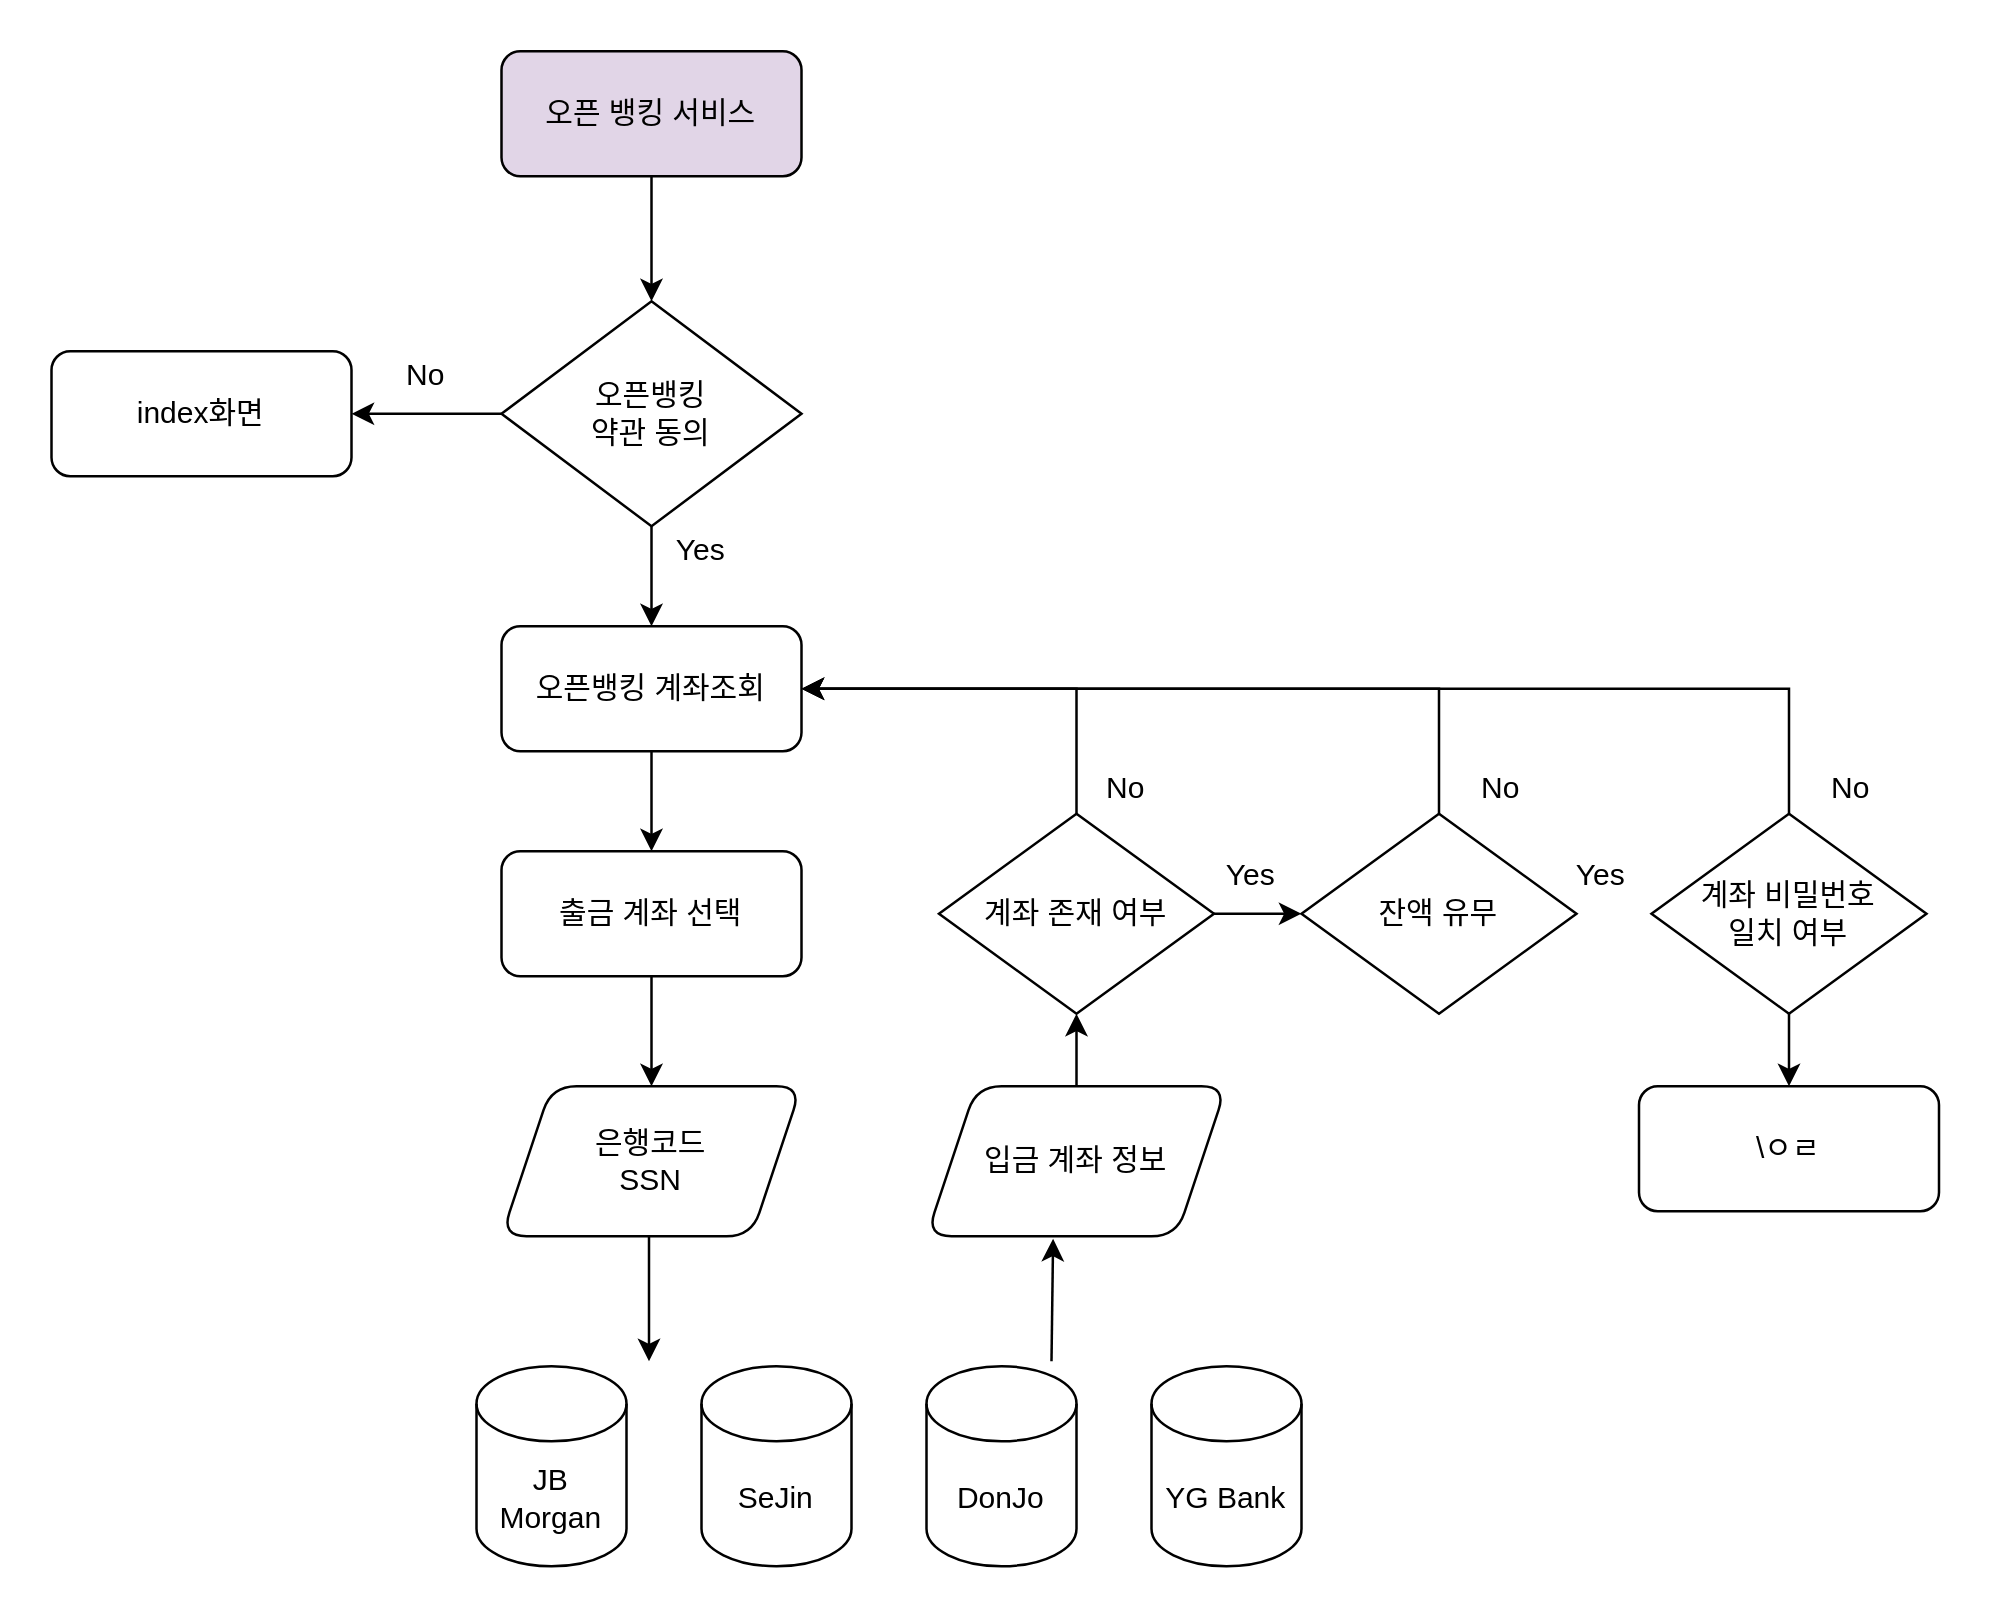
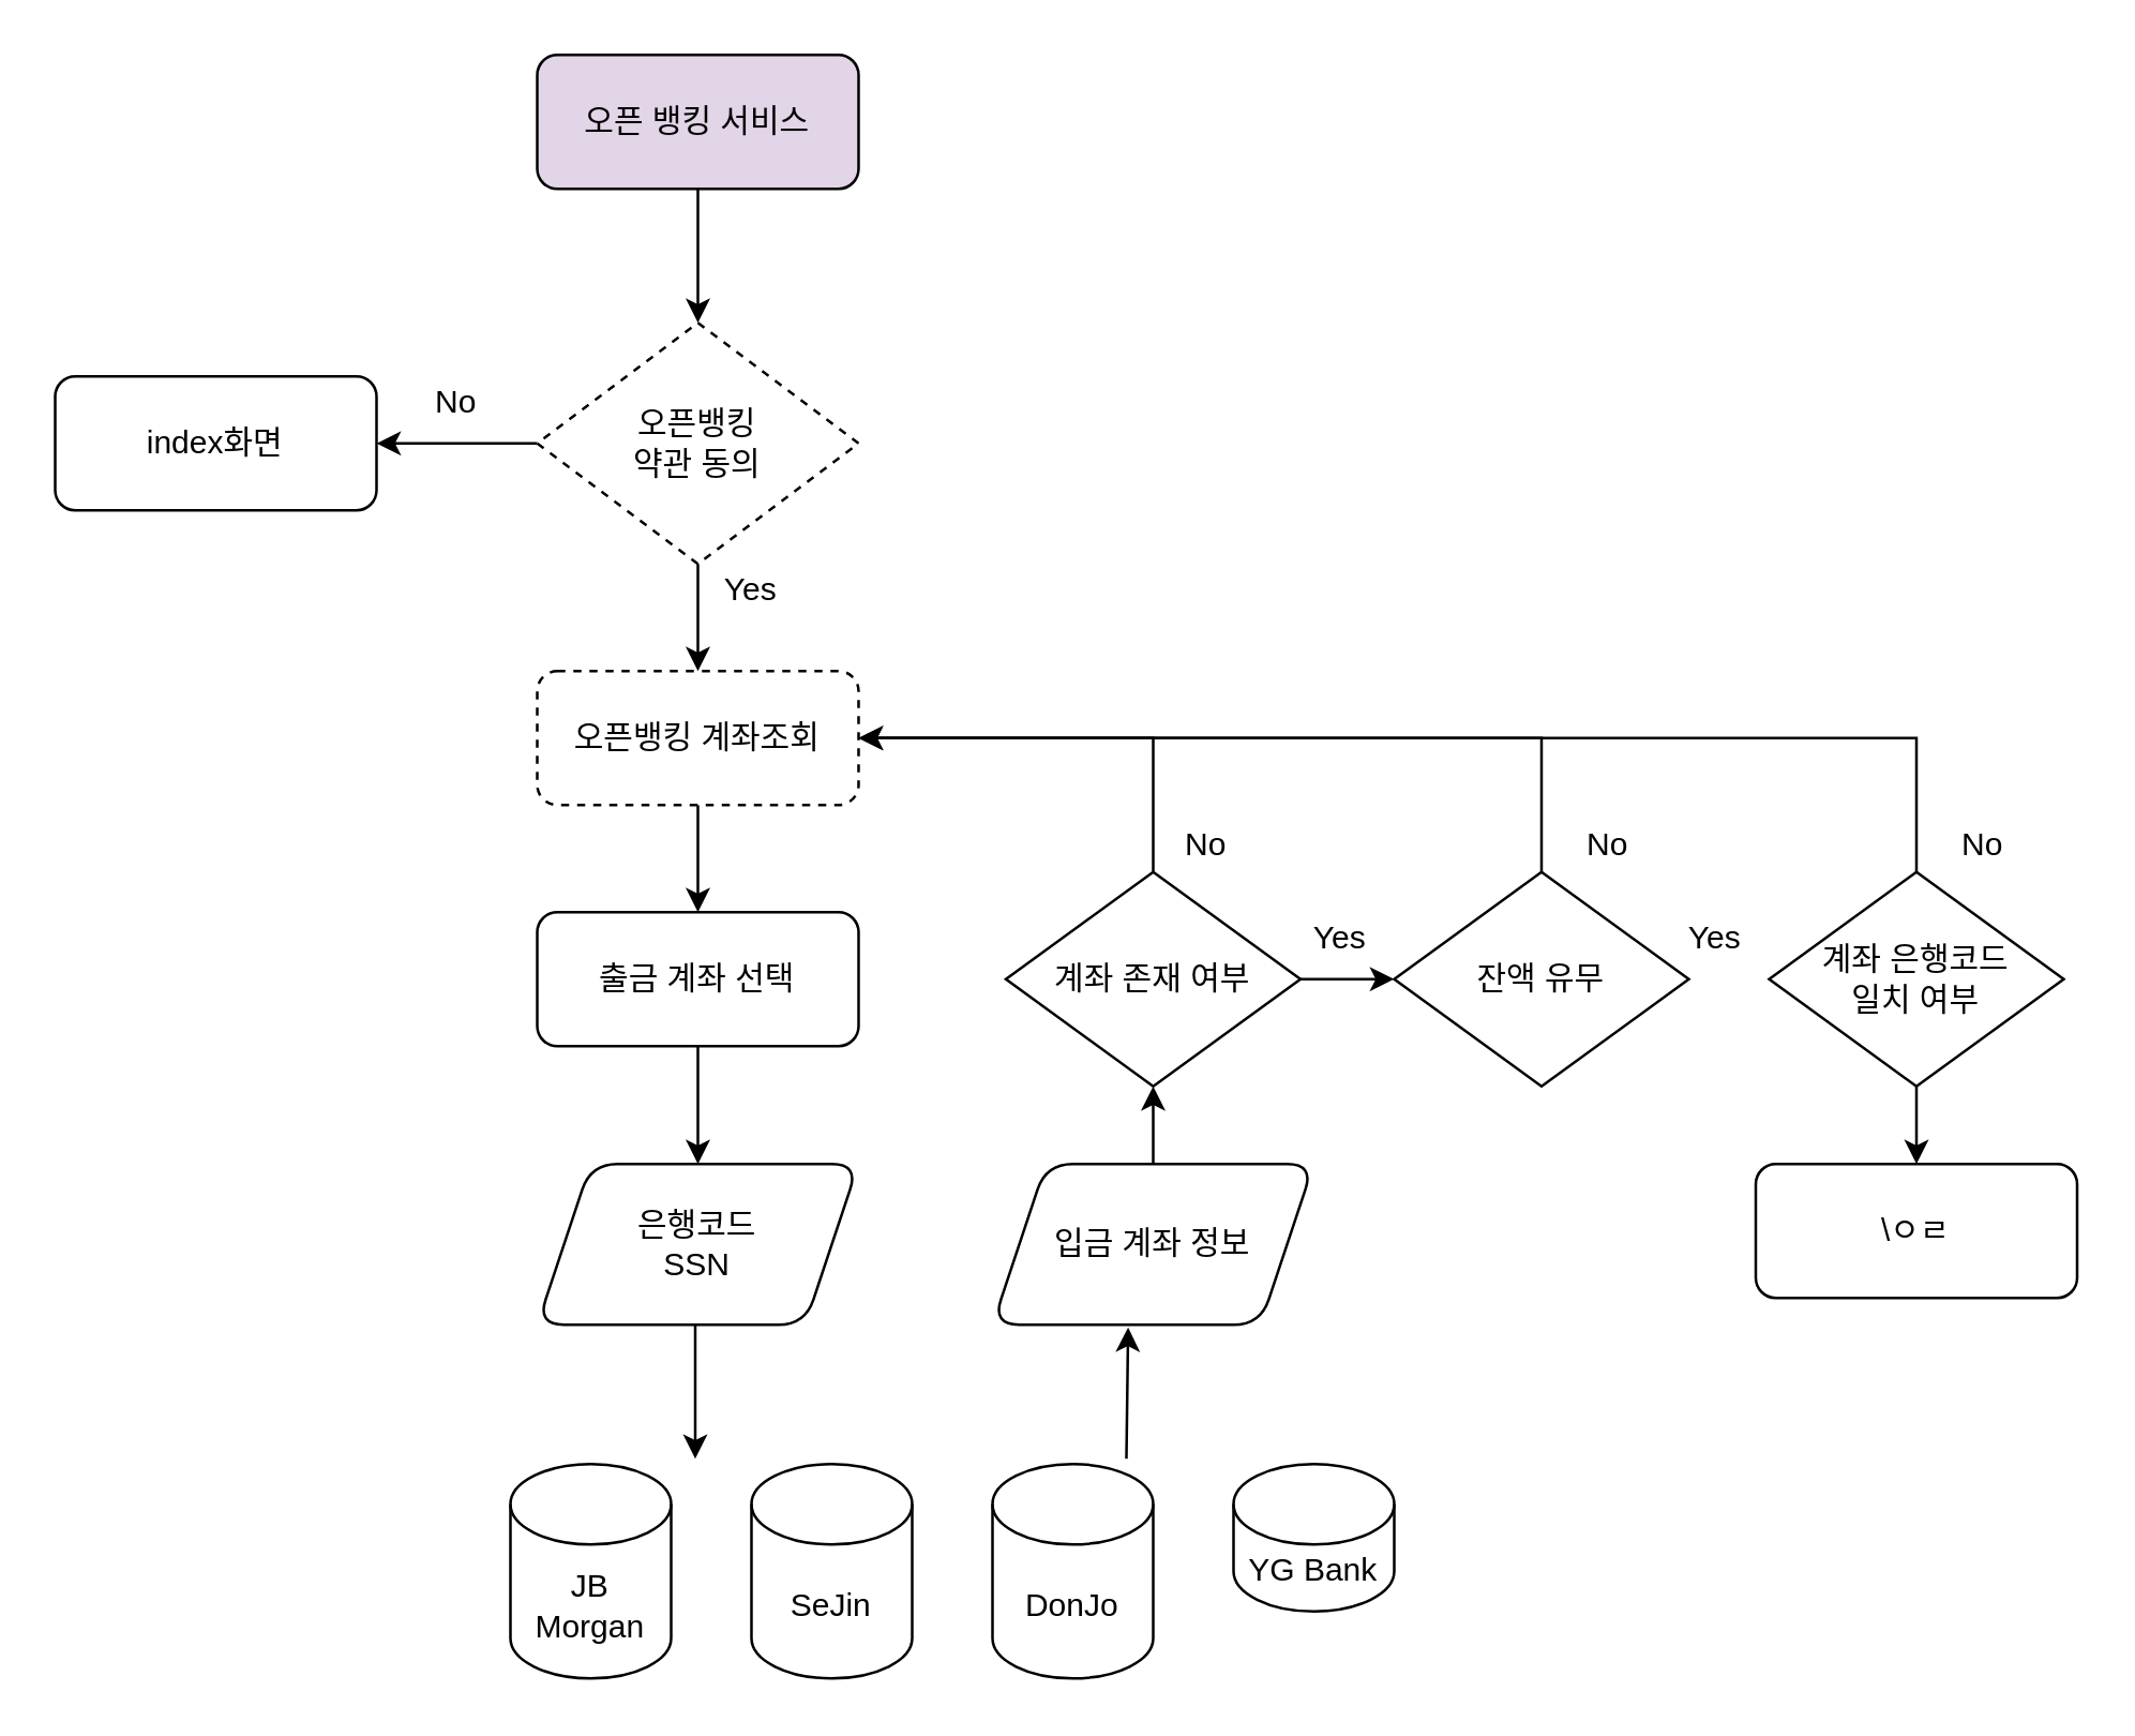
  <mxCell id="0" />
  <mxCell id="1" parent="0" />
  <mxCell id="2" value="" style="edgeStyle=orthogonalEdgeStyle;rounded=0;orthogonalLoop=1;jettySize=auto;html=1;" edge="1" parent="1" source="3" target="6"><mxGeometry relative="1" as="geometry" /></mxCell>
  <mxCell id="3" value="오픈 뱅킹 서비스" style="rounded=1;whiteSpace=wrap;html=1;fillColor=#e1d5e7;" vertex="1" parent="1"><mxGeometry x="200" y="20" width="120" height="50" as="geometry" /></mxCell>
  <mxCell id="4" value="" style="edgeStyle=orthogonalEdgeStyle;rounded=0;orthogonalLoop=1;jettySize=auto;html=1;" edge="1" parent="1" source="6" target="8"><mxGeometry relative="1" as="geometry" /></mxCell>
  <mxCell id="5" value="" style="edgeStyle=orthogonalEdgeStyle;rounded=0;orthogonalLoop=1;jettySize=auto;html=1;" edge="1" parent="1" source="6" target="9"><mxGeometry relative="1" as="geometry" /></mxCell>
- <mxCell id="6" value="오픈뱅킹 &lt;br&gt;약관 동의" style="rhombus;whiteSpace=wrap;html=1;" vertex="1" parent="1"><mxGeometry x="200" y="120" width="120" height="90" as="geometry" /></mxCell>
+ <mxCell id="6" value="오픈뱅킹 &lt;br&gt;약관 동의" style="rhombus;whiteSpace=wrap;html=1;dashed=1;" vertex="1" parent="1"><mxGeometry x="200" y="120" width="120" height="90" as="geometry" /></mxCell>
  <mxCell id="7" value="" style="edgeStyle=orthogonalEdgeStyle;rounded=0;orthogonalLoop=1;jettySize=auto;html=1;" edge="1" parent="1" source="8" target="11"><mxGeometry relative="1" as="geometry" /></mxCell>
- <mxCell id="8" value="오픈뱅킹 계좌조회" style="rounded=1;whiteSpace=wrap;html=1;" vertex="1" parent="1"><mxGeometry x="200" y="250" width="120" height="50" as="geometry" /></mxCell>
+ <mxCell id="8" value="오픈뱅킹 계좌조회" style="rounded=1;whiteSpace=wrap;html=1;dashed=1;" vertex="1" parent="1"><mxGeometry x="200" y="250" width="120" height="50" as="geometry" /></mxCell>
  <mxCell id="9" value="index화면" style="rounded=1;whiteSpace=wrap;html=1;" vertex="1" parent="1"><mxGeometry x="20" y="140" width="120" height="50" as="geometry" /></mxCell>
  <mxCell id="10" value="" style="edgeStyle=orthogonalEdgeStyle;rounded=0;orthogonalLoop=1;jettySize=auto;html=1;" edge="1" parent="1" source="11" target="12"><mxGeometry relative="1" as="geometry" /></mxCell>
  <mxCell id="11" value="출금 계좌 선택" style="rounded=1;whiteSpace=wrap;html=1;" vertex="1" parent="1"><mxGeometry x="200" y="340" width="120" height="50" as="geometry" /></mxCell>
  <mxCell id="12" value="은행코드&lt;br&gt;SSN" style="shape=parallelogram;perimeter=parallelogramPerimeter;whiteSpace=wrap;html=1;fixedSize=1;rounded=1;" vertex="1" parent="1"><mxGeometry x="200" y="434" width="120" height="60" as="geometry" /></mxCell>
  <mxCell id="13" value="JB Morgan" style="shape=cylinder3;whiteSpace=wrap;html=1;boundedLbl=1;backgroundOutline=1;size=15;" vertex="1" parent="1"><mxGeometry x="190" y="546" width="60" height="80" as="geometry" /></mxCell>
  <mxCell id="14" value="SeJin" style="shape=cylinder3;whiteSpace=wrap;html=1;boundedLbl=1;backgroundOutline=1;size=15;" vertex="1" parent="1"><mxGeometry x="280" y="546" width="60" height="80" as="geometry" /></mxCell>
  <mxCell id="15" value="DonJo" style="shape=cylinder3;whiteSpace=wrap;html=1;boundedLbl=1;backgroundOutline=1;size=15;" vertex="1" parent="1"><mxGeometry x="370" y="546" width="60" height="80" as="geometry" /></mxCell>
- <mxCell id="16" value="YG Bank" style="shape=cylinder3;whiteSpace=wrap;html=1;boundedLbl=1;backgroundOutline=1;size=15;" vertex="1" parent="1"><mxGeometry x="460" y="546" width="60" height="80" as="geometry" /></mxCell>
+ <mxCell id="16" value="YG Bank" style="shape=cylinder3;whiteSpace=wrap;html=1;boundedLbl=1;backgroundOutline=1;size=15;" vertex="1" parent="1"><mxGeometry x="460" y="546" width="60" height="55" as="geometry" /></mxCell>
  <mxCell id="17" value="" style="endArrow=classic;html=1;" edge="1" parent="1"><mxGeometry width="50" height="50" relative="1" as="geometry"><mxPoint x="259" y="494" as="sourcePoint" /><mxPoint x="259" y="544" as="targetPoint" /></mxGeometry></mxCell>
  <mxCell id="18" value="" style="edgeStyle=orthogonalEdgeStyle;rounded=0;orthogonalLoop=1;jettySize=auto;html=1;" edge="1" parent="1" source="19" target="23"><mxGeometry relative="1" as="geometry" /></mxCell>
  <mxCell id="19" value="입금 계좌 정보" style="shape=parallelogram;perimeter=parallelogramPerimeter;whiteSpace=wrap;html=1;fixedSize=1;rounded=1;" vertex="1" parent="1"><mxGeometry x="370" y="434" width="120" height="60" as="geometry" /></mxCell>
  <mxCell id="20" value="" style="endArrow=classic;html=1;entryX=0.422;entryY=1.017;entryDx=0;entryDy=0;entryPerimeter=0;" edge="1" parent="1" target="19"><mxGeometry width="50" height="50" relative="1" as="geometry"><mxPoint x="420" y="544" as="sourcePoint" /><mxPoint x="470" y="494" as="targetPoint" /></mxGeometry></mxCell>
  <mxCell id="21" value="" style="edgeStyle=orthogonalEdgeStyle;rounded=0;orthogonalLoop=1;jettySize=auto;html=1;" edge="1" parent="1" source="23" target="28"><mxGeometry relative="1" as="geometry" /></mxCell>
  <mxCell id="22" style="edgeStyle=orthogonalEdgeStyle;rounded=0;orthogonalLoop=1;jettySize=auto;html=1;entryX=1;entryY=0.5;entryDx=0;entryDy=0;" edge="1" parent="1" source="23" target="8"><mxGeometry relative="1" as="geometry"><Array as="points"><mxPoint x="430" y="275" /></Array></mxGeometry></mxCell>
  <mxCell id="23" value="계좌 존재 여부" style="rhombus;whiteSpace=wrap;html=1;" vertex="1" parent="1"><mxGeometry x="375" y="325" width="110" height="80" as="geometry" /></mxCell>
  <mxCell id="24" value="No" style="text;html=1;strokeColor=none;fillColor=none;align=center;verticalAlign=middle;whiteSpace=wrap;rounded=0;" vertex="1" parent="1"><mxGeometry x="150" y="140" width="40" height="20" as="geometry" /></mxCell>
  <mxCell id="25" value="Yes" style="text;html=1;strokeColor=none;fillColor=none;align=center;verticalAlign=middle;whiteSpace=wrap;rounded=0;" vertex="1" parent="1"><mxGeometry x="260" y="210" width="40" height="20" as="geometry" /></mxCell>
  <mxCell id="26" value="No" style="text;html=1;strokeColor=none;fillColor=none;align=center;verticalAlign=middle;whiteSpace=wrap;rounded=0;" vertex="1" parent="1"><mxGeometry x="430" y="305" width="40" height="20" as="geometry" /></mxCell>
  <mxCell id="27" value="" style="edgeStyle=orthogonalEdgeStyle;rounded=0;orthogonalLoop=1;jettySize=auto;html=1;entryX=1;entryY=0.5;entryDx=0;entryDy=0;" edge="1" parent="1" source="28" target="8"><mxGeometry relative="1" as="geometry"><mxPoint x="575" y="245" as="targetPoint" /><Array as="points"><mxPoint x="575" y="275" /></Array></mxGeometry></mxCell>
  <mxCell id="28" value="잔액 유무" style="rhombus;whiteSpace=wrap;html=1;" vertex="1" parent="1"><mxGeometry x="520" y="325" width="110" height="80" as="geometry" /></mxCell>
  <mxCell id="29" value="" style="edgeStyle=orthogonalEdgeStyle;rounded=0;orthogonalLoop=1;jettySize=auto;html=1;" edge="1" parent="1" source="31" target="34"><mxGeometry relative="1" as="geometry" /></mxCell>
  <mxCell id="30" style="edgeStyle=orthogonalEdgeStyle;rounded=0;orthogonalLoop=1;jettySize=auto;html=1;entryX=1;entryY=0.5;entryDx=0;entryDy=0;" edge="1" parent="1" source="31" target="8"><mxGeometry relative="1" as="geometry"><Array as="points"><mxPoint x="715" y="275" /></Array></mxGeometry></mxCell>
- <mxCell id="31" value="계좌 비밀번호&lt;br&gt;일치 여부" style="rhombus;whiteSpace=wrap;html=1;" vertex="1" parent="1"><mxGeometry x="660" y="325" width="110" height="80" as="geometry" /></mxCell>
+ <mxCell id="31" value="계좌 은행코드&lt;br&gt;일치 여부" style="rhombus;whiteSpace=wrap;html=1;" vertex="1" parent="1"><mxGeometry x="660" y="325" width="110" height="80" as="geometry" /></mxCell>
  <mxCell id="32" value="Yes" style="text;html=1;strokeColor=none;fillColor=none;align=center;verticalAlign=middle;whiteSpace=wrap;rounded=0;" vertex="1" parent="1"><mxGeometry x="480" y="340" width="40" height="20" as="geometry" /></mxCell>
  <mxCell id="33" value="Yes" style="text;html=1;strokeColor=none;fillColor=none;align=center;verticalAlign=middle;whiteSpace=wrap;rounded=0;" vertex="1" parent="1"><mxGeometry x="620" y="340" width="40" height="20" as="geometry" /></mxCell>
  <mxCell id="34" value="\ㅇㄹ" style="rounded=1;whiteSpace=wrap;html=1;" vertex="1" parent="1"><mxGeometry x="655" y="434" width="120" height="50" as="geometry" /></mxCell>
  <mxCell id="35" value="No" style="text;html=1;strokeColor=none;fillColor=none;align=center;verticalAlign=middle;whiteSpace=wrap;rounded=0;" vertex="1" parent="1"><mxGeometry x="580" y="305" width="40" height="20" as="geometry" /></mxCell>
  <mxCell id="36" value="No" style="text;html=1;strokeColor=none;fillColor=none;align=center;verticalAlign=middle;whiteSpace=wrap;rounded=0;" vertex="1" parent="1"><mxGeometry x="720" y="305" width="40" height="20" as="geometry" /></mxCell>
